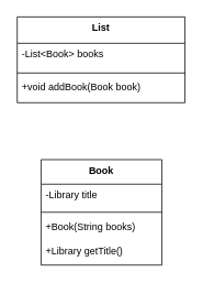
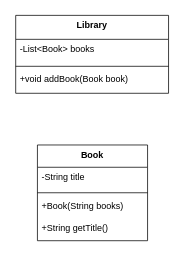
  <mxCell id="0" />
  <mxCell id="1" parent="0" />
- <mxCell id="2" value="List" style="swimlane;fontStyle=1;align=center;verticalAlign=top;childLayout=stackLayout;horizontal=1;startSize=32;horizontalStack=0;resizeParent=1;resizeParentMax=0;resizeLast=0;collapsible=0;marginBottom=0;" vertex="1" parent="1"><mxGeometry x="20" y="20" width="204" height="104" as="geometry" /></mxCell>
+ <mxCell id="2" value="Library" style="swimlane;fontStyle=1;align=center;verticalAlign=top;childLayout=stackLayout;horizontal=1;startSize=32;horizontalStack=0;resizeParent=1;resizeParentMax=0;resizeLast=0;collapsible=0;marginBottom=0;" vertex="1" parent="1"><mxGeometry x="20" y="20" width="204" height="104" as="geometry" /></mxCell>
  <mxCell id="3" value="-List&lt;Book&gt; books" style="text;strokeColor=none;fillColor=none;align=left;verticalAlign=top;spacingLeft=4;spacingRight=4;overflow=hidden;rotatable=0;points=[[0,0.5],[1,0.5]];portConstraint=eastwest;" vertex="1" parent="2"><mxGeometry y="32" width="204" height="32" as="geometry" /></mxCell>
  <mxCell id="4" style="line;strokeWidth=1;fillColor=none;align=left;verticalAlign=middle;spacingTop=-1;spacingLeft=3;spacingRight=3;rotatable=0;labelPosition=right;points=[];portConstraint=eastwest;strokeColor=inherit;" vertex="1" parent="2"><mxGeometry y="64" width="204" height="8" as="geometry" /></mxCell>
  <mxCell id="5" value="+void addBook(Book book)" style="text;strokeColor=none;fillColor=none;align=left;verticalAlign=top;spacingLeft=4;spacingRight=4;overflow=hidden;rotatable=0;points=[[0,0.5],[1,0.5]];portConstraint=eastwest;" vertex="1" parent="2"><mxGeometry y="72" width="204" height="32" as="geometry" /></mxCell>
  <mxCell id="6" value="Book" style="swimlane;fontStyle=1;align=center;verticalAlign=top;childLayout=stackLayout;horizontal=1;startSize=29.75;horizontalStack=0;resizeParent=1;resizeParentMax=0;resizeLast=0;collapsible=0;marginBottom=0;" vertex="1" parent="1"><mxGeometry x="49" y="193" width="147" height="127.75" as="geometry" /></mxCell>
- <mxCell id="7" value="-Library title" style="text;strokeColor=none;fillColor=none;align=left;verticalAlign=top;spacingLeft=4;spacingRight=4;overflow=hidden;rotatable=0;points=[[0,0.5],[1,0.5]];portConstraint=eastwest;" vertex="1" parent="6"><mxGeometry y="29.75" width="147" height="30" as="geometry" /></mxCell>
+ <mxCell id="7" value="-String title" style="text;strokeColor=none;fillColor=none;align=left;verticalAlign=top;spacingLeft=4;spacingRight=4;overflow=hidden;rotatable=0;points=[[0,0.5],[1,0.5]];portConstraint=eastwest;" vertex="1" parent="6"><mxGeometry y="29.75" width="147" height="30" as="geometry" /></mxCell>
  <mxCell id="8" style="line;strokeWidth=1;fillColor=none;align=left;verticalAlign=middle;spacingTop=-1;spacingLeft=3;spacingRight=3;rotatable=0;labelPosition=right;points=[];portConstraint=eastwest;strokeColor=inherit;" vertex="1" parent="6"><mxGeometry y="59.75" width="147" height="8" as="geometry" /></mxCell>
  <mxCell id="9" value="+Book(String books)" style="text;strokeColor=none;fillColor=none;align=left;verticalAlign=top;spacingLeft=4;spacingRight=4;overflow=hidden;rotatable=0;points=[[0,0.5],[1,0.5]];portConstraint=eastwest;" vertex="1" parent="6"><mxGeometry y="67.75" width="147" height="30" as="geometry" /></mxCell>
- <mxCell id="10" value="+Library getTitle()" style="text;strokeColor=none;fillColor=none;align=left;verticalAlign=top;spacingLeft=4;spacingRight=4;overflow=hidden;rotatable=0;points=[[0,0.5],[1,0.5]];portConstraint=eastwest;" vertex="1" parent="6"><mxGeometry y="97.75" width="147" height="30" as="geometry" /></mxCell>
+ <mxCell id="10" value="+String getTitle()" style="text;strokeColor=none;fillColor=none;align=left;verticalAlign=top;spacingLeft=4;spacingRight=4;overflow=hidden;rotatable=0;points=[[0,0.5],[1,0.5]];portConstraint=eastwest;" vertex="1" parent="6"><mxGeometry y="97.75" width="147" height="30" as="geometry" /></mxCell>
